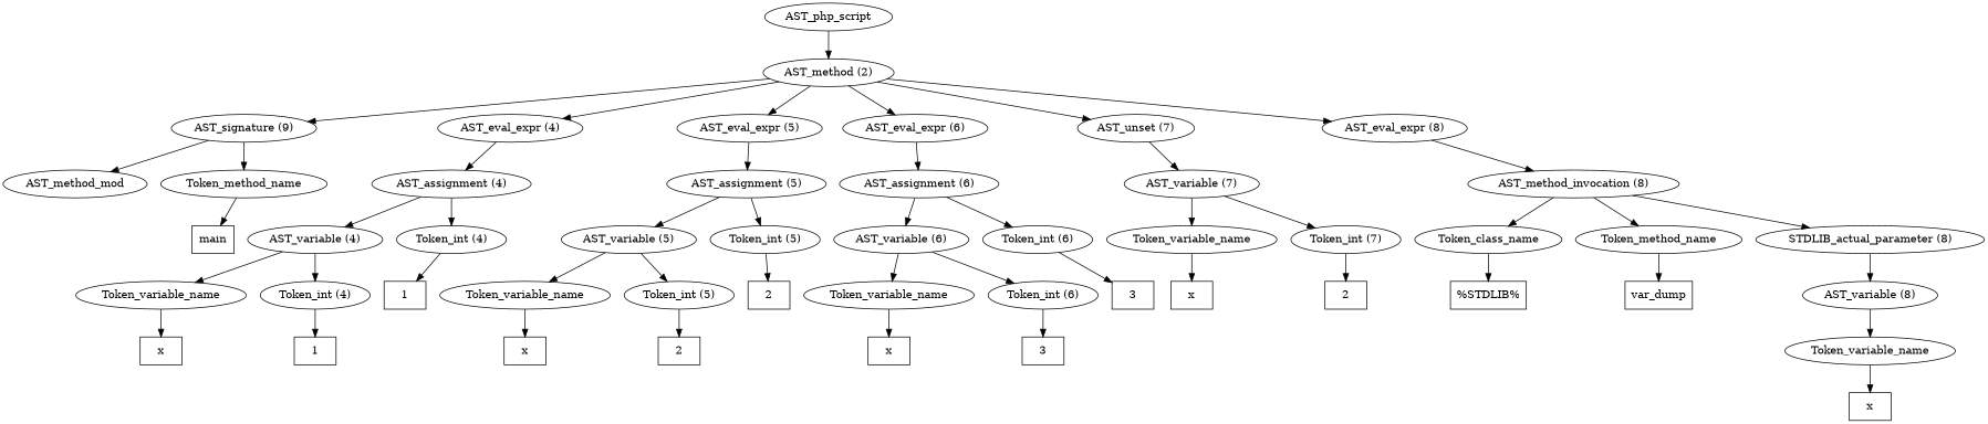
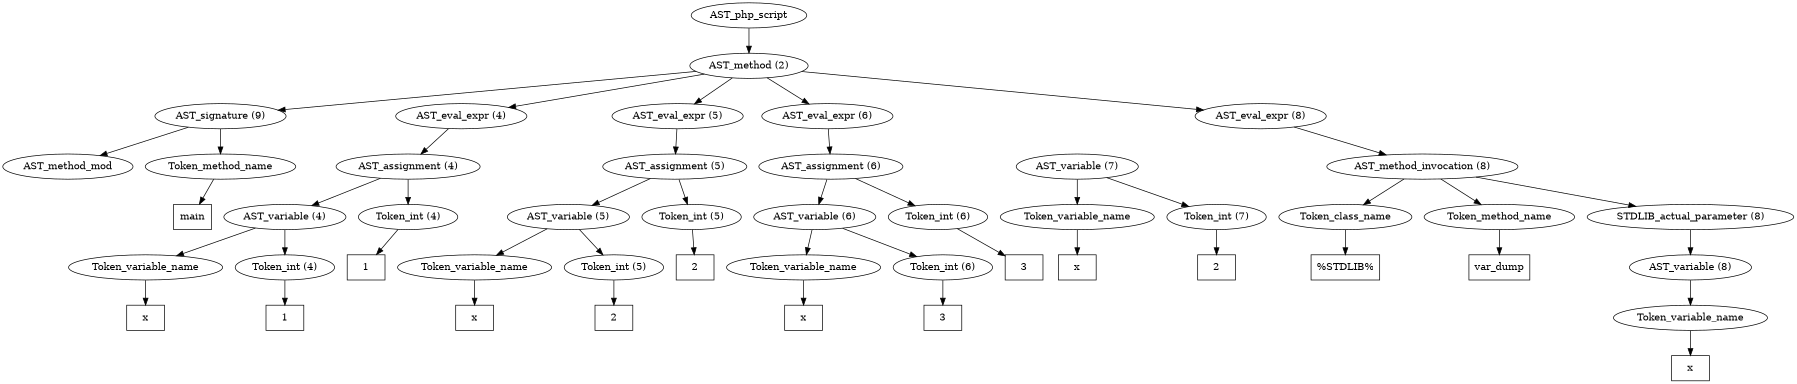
  digraph {
    fontname="DejaVu Serif"
    node [fontname="DejaVu Serif"]
    edge [fontname="DejaVu Serif"]
    n1 [label=AST_php_script]
    n2 [label="AST_method (2)"]
    n3 [label="AST_signature (9)"]
    n4 [label="AST_eval_expr (4)"]
    n5 [label="AST_eval_expr (5)"]
    n6 [label="AST_eval_expr (6)"]
-   n7 [label="AST_unset (7)"]
    n8 [label="AST_eval_expr (8)"]
    n9 [label=AST_method_mod]
    n10 [label=Token_method_name]
    n11 [label="AST_assignment (4)"]
    n12 [label="AST_assignment (5)"]
    n13 [label="AST_assignment (6)"]
    n14 [label="AST_variable (7)"]
    n15 [label="AST_method_invocation (8)"]
    n16 [label=main shape=box]
    n17 [label="AST_variable (4)"]
    n18 [label="Token_int (4)"]
    n19 [label=Token_variable_name]
    n20 [label="Token_int (4)"]
    n21 [label=1 shape=box]
    n22 [label=x shape=box]
    n23 [label=1 shape=box]
    n24 [label="AST_variable (5)"]
    n25 [label="Token_int (5)"]
    n26 [label=Token_variable_name]
    n27 [label="Token_int (5)"]
    n28 [label=2 shape=box]
    n29 [label=x shape=box]
    n30 [label=2 shape=box]
    n31 [label="AST_variable (6)"]
    n32 [label="Token_int (6)"]
    n33 [label=Token_variable_name]
    n34 [label="Token_int (6)"]
    n35 [label=3 shape=box]
    n36 [label=x shape=box]
    n37 [label=3 shape=box]
    n38 [label=Token_variable_name]
    n39 [label="Token_int (7)"]
    n40 [label=x shape=box]
    n41 [label=2 shape=box]
    n42 [label=Token_class_name]
    n43 [label=Token_method_name]
    n44 [label="STDLIB_actual_parameter (8)"]
    n45 [label="%STDLIB%" shape=box]
    n46 [label=var_dump shape=box]
    n47 [label="AST_variable (8)"]
    n48 [label=Token_variable_name]
    n49 [label=x shape=box]
    n1 -> n2
    n2 -> n3
    n2 -> n4
    n2 -> n5
    n2 -> n6
-   n2 -> n7
    n2 -> n8
    n3 -> n9
    n3 -> n10
    n4 -> n11
    n5 -> n12
    n6 -> n13
-   n7 -> n14
    n8 -> n15
    n10 -> n16
    n11 -> n17
    n11 -> n18
    n12 -> n24
    n12 -> n25
    n13 -> n31
    n13 -> n32
    n14 -> n38
    n14 -> n39
    n15 -> n42
    n15 -> n43
    n15 -> n44
    n17 -> n19
    n17 -> n20
    n18 -> n21
    n19 -> n22
    n20 -> n23
    n24 -> n26
    n24 -> n27
    n25 -> n28
    n26 -> n29
    n27 -> n30
    n31 -> n33
    n31 -> n34
    n32 -> n35
    n33 -> n36
    n34 -> n37
    n38 -> n40
    n39 -> n41
    n42 -> n45
    n43 -> n46
    n44 -> n47
    n47 -> n48
    n48 -> n49
  }
